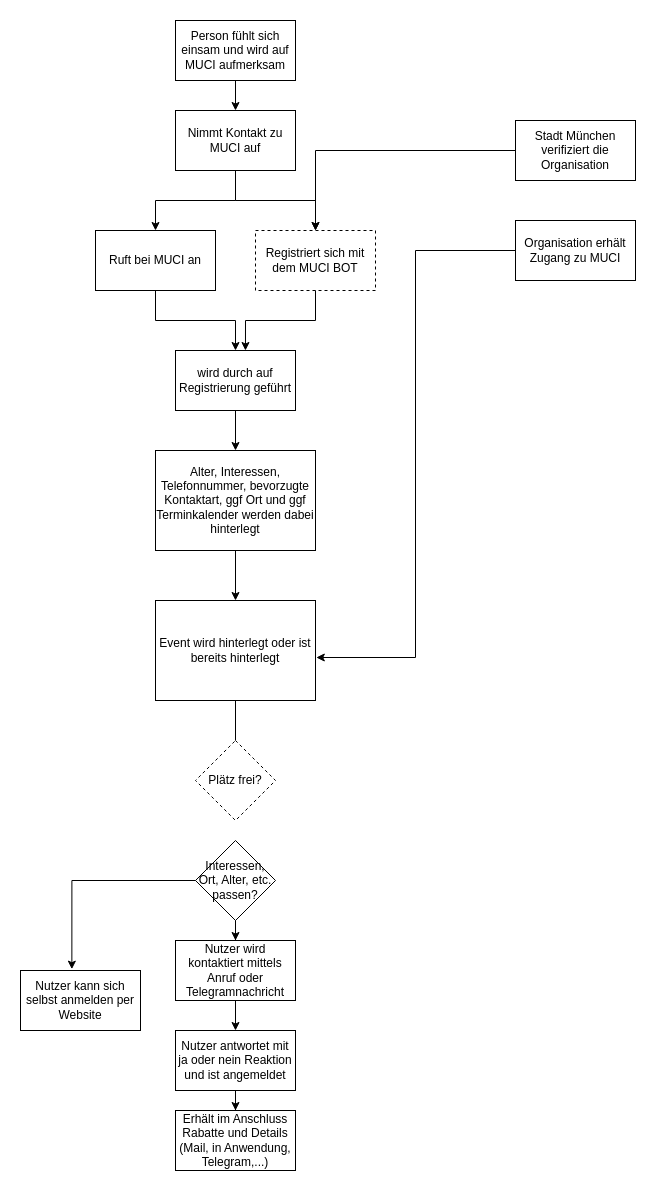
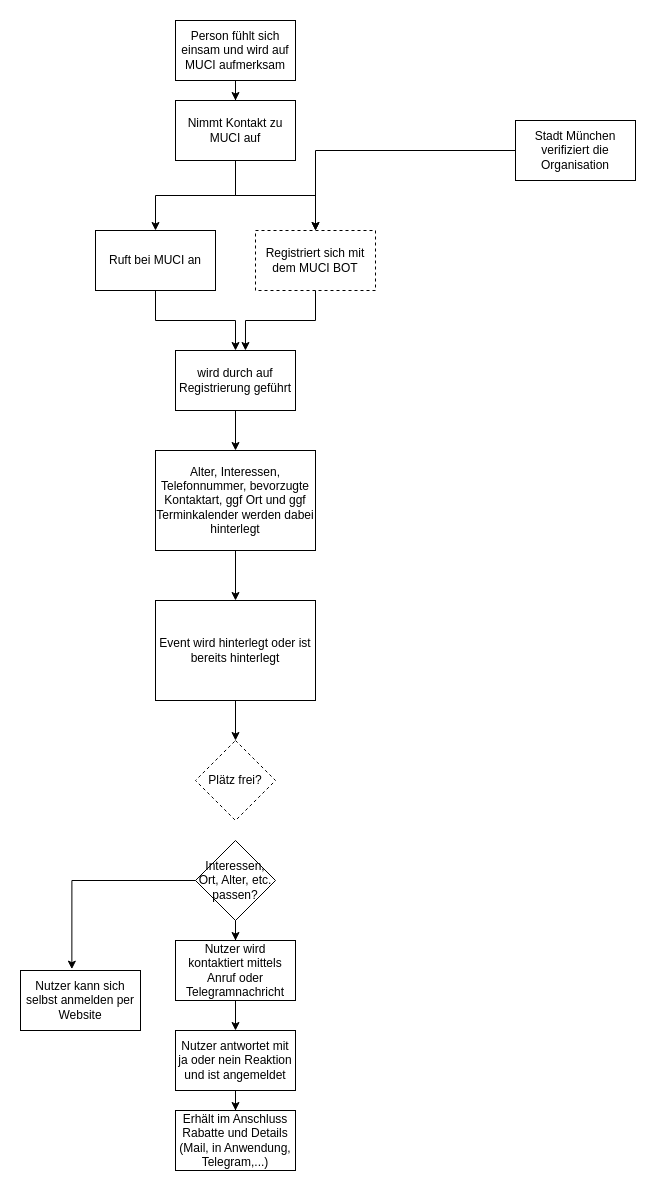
  <mxCell id="0" />
  <mxCell id="1" parent="0" />
  <mxCell id="2" style="edgeStyle=orthogonalEdgeStyle;rounded=0;orthogonalLoop=1;jettySize=auto;html=1;entryX=0.5;entryY=0;entryDx=0;entryDy=0;" edge="1" parent="1" source="4" target="6"><mxGeometry relative="1" as="geometry" /></mxCell>
  <mxCell id="3" style="edgeStyle=orthogonalEdgeStyle;rounded=0;orthogonalLoop=1;jettySize=auto;html=1;entryX=0.5;entryY=0;entryDx=0;entryDy=0;" edge="1" parent="1" source="4" target="7"><mxGeometry relative="1" as="geometry" /></mxCell>
- <mxCell id="4" value="Nimmt Kontakt zu MUCI auf" style="rounded=0;whiteSpace=wrap;html=1;" vertex="1" parent="1"><mxGeometry x="175" y="110" width="120" height="60" as="geometry" /></mxCell>
+ <mxCell id="4" value="Nimmt Kontakt zu MUCI auf" style="rounded=0;whiteSpace=wrap;html=1;" vertex="1" parent="1"><mxGeometry x="175" y="100" width="120" height="60" as="geometry" /></mxCell>
  <mxCell id="5" style="edgeStyle=orthogonalEdgeStyle;rounded=0;orthogonalLoop=1;jettySize=auto;html=1;entryX=0.5;entryY=0;entryDx=0;entryDy=0;" edge="1" parent="1" source="6" target="9"><mxGeometry relative="1" as="geometry" /></mxCell>
  <mxCell id="6" value="Ruft bei MUCI an" style="rounded=0;whiteSpace=wrap;html=1;" vertex="1" parent="1"><mxGeometry x="95" y="230" width="120" height="60" as="geometry" /></mxCell>
  <mxCell id="7" value="Registriert sich mit dem MUCI BOT" style="rounded=0;whiteSpace=wrap;html=1;dashed=1;" vertex="1" parent="1"><mxGeometry x="255" y="230" width="120" height="60" as="geometry" /></mxCell>
  <mxCell id="8" style="edgeStyle=orthogonalEdgeStyle;rounded=0;orthogonalLoop=1;jettySize=auto;html=1;entryX=0.5;entryY=0;entryDx=0;entryDy=0;" edge="1" parent="1" source="9" target="11"><mxGeometry relative="1" as="geometry" /></mxCell>
  <mxCell id="9" value="wird durch auf Registrierung geführt" style="rounded=0;whiteSpace=wrap;html=1;" vertex="1" parent="1"><mxGeometry x="175" y="350" width="120" height="60" as="geometry" /></mxCell>
  <mxCell id="10" style="edgeStyle=orthogonalEdgeStyle;rounded=0;orthogonalLoop=1;jettySize=auto;html=1;entryX=0.5;entryY=0;entryDx=0;entryDy=0;" edge="1" parent="1" source="11" target="13"><mxGeometry relative="1" as="geometry" /></mxCell>
  <mxCell id="11" value="Alter, Interessen, Telefonnummer, bevorzugte Kontaktart, ggf Ort und ggf Terminkalender werden dabei hinterlegt" style="rounded=0;whiteSpace=wrap;html=1;" vertex="1" parent="1"><mxGeometry x="155" y="450" width="160" height="100" as="geometry" /></mxCell>
- <mxCell id="12" style="edgeStyle=orthogonalEdgeStyle;rounded=0;orthogonalLoop=1;jettySize=auto;html=1;entryX=0.5;entryY=0;entryDx=0;entryDy=0;endArrow=none;" edge="1" parent="1" source="13" target="14"><mxGeometry relative="1" as="geometry" /></mxCell>
+ <mxCell id="12" style="edgeStyle=orthogonalEdgeStyle;rounded=0;orthogonalLoop=1;jettySize=auto;html=1;entryX=0.5;entryY=0;entryDx=0;entryDy=0;" edge="1" parent="1" source="13" target="14"><mxGeometry relative="1" as="geometry" /></mxCell>
  <mxCell id="13" value="Event wird hinterlegt oder ist bereits hinterlegt" style="rounded=0;whiteSpace=wrap;html=1;" vertex="1" parent="1"><mxGeometry x="155" y="600" width="160" height="100" as="geometry" /></mxCell>
  <mxCell id="14" value="Plätz frei?" style="rhombus;whiteSpace=wrap;html=1;dashed=1;" vertex="1" parent="1"><mxGeometry x="195" y="740" width="80" height="80" as="geometry" /></mxCell>
  <mxCell id="15" style="edgeStyle=orthogonalEdgeStyle;rounded=0;orthogonalLoop=1;jettySize=auto;html=1;entryX=0.5;entryY=0;entryDx=0;entryDy=0;" edge="1" parent="1" source="16" target="20"><mxGeometry relative="1" as="geometry" /></mxCell>
  <mxCell id="16" value="Nutzer wird kontaktiert mittels Anruf oder Telegramnachricht" style="rounded=0;whiteSpace=wrap;html=1;" vertex="1" parent="1"><mxGeometry x="175" y="940" width="120" height="60" as="geometry" /></mxCell>
  <mxCell id="17" style="edgeStyle=orthogonalEdgeStyle;rounded=0;orthogonalLoop=1;jettySize=auto;html=1;entryX=0.5;entryY=0;entryDx=0;entryDy=0;" edge="1" parent="1" source="18" target="16"><mxGeometry relative="1" as="geometry" /></mxCell>
  <mxCell id="18" value="Interessen, Ort, Alter, etc. passen?" style="rhombus;whiteSpace=wrap;html=1;" vertex="1" parent="1"><mxGeometry x="195" y="840" width="80" height="80" as="geometry" /></mxCell>
  <mxCell id="19" value="" style="edgeStyle=orthogonalEdgeStyle;rounded=0;orthogonalLoop=1;jettySize=auto;html=1;" edge="1" parent="1" source="20" target="24"><mxGeometry relative="1" as="geometry" /></mxCell>
  <mxCell id="20" value="Nutzer antwortet mit ja oder nein Reaktion und ist angemeldet" style="rounded=0;whiteSpace=wrap;html=1;" vertex="1" parent="1"><mxGeometry x="175" y="1030" width="120" height="60" as="geometry" /></mxCell>
  <mxCell id="21" value="" style="edgeStyle=orthogonalEdgeStyle;rounded=0;orthogonalLoop=1;jettySize=auto;html=1;" edge="1" parent="1" source="22" target="7"><mxGeometry relative="1" as="geometry" /></mxCell>
  <mxCell id="22" value="Stadt München verifiziert die Organisation" style="rounded=0;whiteSpace=wrap;html=1;" vertex="1" parent="1"><mxGeometry x="515" y="120" width="120" height="60" as="geometry" /></mxCell>
- <mxCell id="23" value="Organisation erhält Zugang zu MUCI" style="rounded=0;whiteSpace=wrap;html=1;" vertex="1" parent="1"><mxGeometry x="515" y="220" width="120" height="60" as="geometry" /></mxCell>
  <mxCell id="24" value="Erhält im Anschluss Rabatte und Details (Mail, in Anwendung, Telegram,...)" style="rounded=0;whiteSpace=wrap;html=1;" vertex="1" parent="1"><mxGeometry x="175" y="1110" width="120" height="60" as="geometry" /></mxCell>
  <mxCell id="25" value="Nutzer kann sich selbst anmelden per Website" style="rounded=0;whiteSpace=wrap;html=1;" vertex="1" parent="1"><mxGeometry x="20" y="970" width="120" height="60" as="geometry" /></mxCell>
  <mxCell id="26" value="" style="edgeStyle=orthogonalEdgeStyle;rounded=0;orthogonalLoop=1;jettySize=auto;html=1;" edge="1" parent="1" source="27" target="4"><mxGeometry relative="1" as="geometry" /></mxCell>
  <mxCell id="27" value="Person fühlt sich einsam und wird auf MUCI aufmerksam" style="rounded=0;whiteSpace=wrap;html=1;" vertex="1" parent="1"><mxGeometry x="175" y="20" width="120" height="60" as="geometry" /></mxCell>
  <mxCell id="28" style="edgeStyle=orthogonalEdgeStyle;rounded=0;orthogonalLoop=1;jettySize=auto;html=1;entryX=0.583;entryY=0;entryDx=0;entryDy=0;entryPerimeter=0;" edge="1" parent="1" source="7" target="9"><mxGeometry relative="1" as="geometry" /></mxCell>
  <mxCell id="29" style="edgeStyle=orthogonalEdgeStyle;rounded=0;orthogonalLoop=1;jettySize=auto;html=1;entryX=0.428;entryY=-0.022;entryDx=0;entryDy=0;entryPerimeter=0;" edge="1" parent="1" source="18" target="25"><mxGeometry relative="1" as="geometry" /></mxCell>
- <mxCell id="30" style="edgeStyle=orthogonalEdgeStyle;rounded=0;orthogonalLoop=1;jettySize=auto;html=1;entryX=1.005;entryY=0.57;entryDx=0;entryDy=0;entryPerimeter=0;" edge="1" parent="1" source="23" target="13"><mxGeometry relative="1" as="geometry" /></mxCell>
